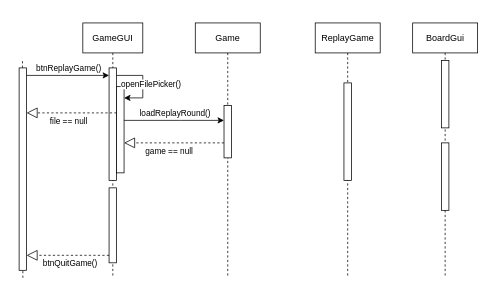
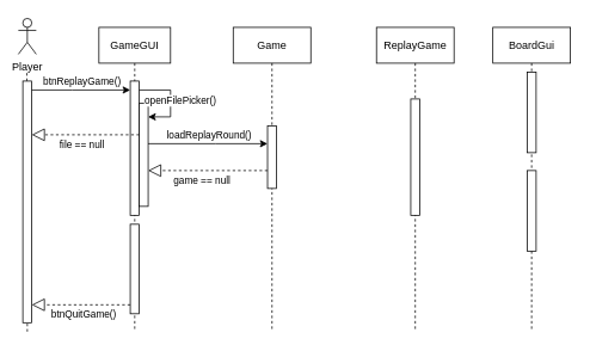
  <mxCell id="0" />
  <mxCell id="1" parent="0" />
+ <mxCell id="2" value="Player" style="shape=umlActor;verticalLabelPosition=bottom;verticalAlign=top;html=1;" vertex="1" parent="1"><mxGeometry x="20" y="20" width="20" height="40" as="geometry" /></mxCell>
  <mxCell id="3" value="" style="endArrow=none;dashed=1;html=1;rounded=0;startArrow=none;" edge="1" parent="1" source="5"><mxGeometry width="50" height="50" relative="1" as="geometry"><mxPoint x="29.5" y="330" as="sourcePoint" /><mxPoint x="29.5" y="80" as="targetPoint" /></mxGeometry></mxCell>
  <mxCell id="4" value="" style="endArrow=none;dashed=1;html=1;rounded=0;" edge="1" parent="1" target="5"><mxGeometry width="50" height="50" relative="1" as="geometry"><mxPoint x="30" y="370" as="sourcePoint" /><mxPoint x="29.5" y="80" as="targetPoint" /></mxGeometry></mxCell>
  <mxCell id="5" value="" style="html=1;points=[];perimeter=orthogonalPerimeter;outlineConnect=0;targetShapes=umlLifeline;portConstraint=eastwest;newEdgeStyle={&quot;edgeStyle&quot;:&quot;elbowEdgeStyle&quot;,&quot;elbow&quot;:&quot;vertical&quot;,&quot;curved&quot;:0,&quot;rounded&quot;:0};" vertex="1" parent="1"><mxGeometry x="25" y="90" width="10" height="270" as="geometry" /></mxCell>
  <mxCell id="6" value="ReplayGame" style="shape=umlLifeline;perimeter=lifelinePerimeter;whiteSpace=wrap;html=1;container=0;dropTarget=0;collapsible=0;recursiveResize=0;outlineConnect=0;portConstraint=eastwest;newEdgeStyle={&quot;edgeStyle&quot;:&quot;elbowEdgeStyle&quot;,&quot;elbow&quot;:&quot;vertical&quot;,&quot;curved&quot;:0,&quot;rounded&quot;:0};" vertex="1" parent="1"><mxGeometry x="420" y="30" width="86.67" height="340" as="geometry" /></mxCell>
  <mxCell id="7" value="" style="html=1;points=[];perimeter=orthogonalPerimeter;outlineConnect=0;targetShapes=umlLifeline;portConstraint=eastwest;newEdgeStyle={&quot;edgeStyle&quot;:&quot;elbowEdgeStyle&quot;,&quot;elbow&quot;:&quot;vertical&quot;,&quot;curved&quot;:0,&quot;rounded&quot;:0};" vertex="1" parent="6"><mxGeometry x="38.33" y="80" width="10" height="130" as="geometry" /></mxCell>
  <mxCell id="8" value="GameGUI" style="shape=umlLifeline;perimeter=lifelinePerimeter;whiteSpace=wrap;html=1;container=0;dropTarget=0;collapsible=0;recursiveResize=0;outlineConnect=0;portConstraint=eastwest;newEdgeStyle={&quot;edgeStyle&quot;:&quot;elbowEdgeStyle&quot;,&quot;elbow&quot;:&quot;vertical&quot;,&quot;curved&quot;:0,&quot;rounded&quot;:0};" vertex="1" parent="1"><mxGeometry x="110" y="30" width="80" height="340" as="geometry" /></mxCell>
  <mxCell id="9" value="" style="html=1;points=[];perimeter=orthogonalPerimeter;outlineConnect=0;targetShapes=umlLifeline;portConstraint=eastwest;newEdgeStyle={&quot;edgeStyle&quot;:&quot;elbowEdgeStyle&quot;,&quot;elbow&quot;:&quot;vertical&quot;,&quot;curved&quot;:0,&quot;rounded&quot;:0};" vertex="1" parent="8"><mxGeometry x="35" y="60" width="10" height="150" as="geometry" /></mxCell>
  <mxCell id="10" value="" style="html=1;points=[];perimeter=orthogonalPerimeter;outlineConnect=0;targetShapes=umlLifeline;portConstraint=eastwest;newEdgeStyle={&quot;edgeStyle&quot;:&quot;elbowEdgeStyle&quot;,&quot;elbow&quot;:&quot;vertical&quot;,&quot;curved&quot;:0,&quot;rounded&quot;:0};movable=1;resizable=1;rotatable=1;deletable=1;editable=1;locked=0;connectable=1;" vertex="1" parent="8"><mxGeometry x="45" y="85" width="10" height="115" as="geometry" /></mxCell>
  <mxCell id="11" value="" style="html=1;points=[];perimeter=orthogonalPerimeter;outlineConnect=0;targetShapes=umlLifeline;portConstraint=eastwest;newEdgeStyle={&quot;edgeStyle&quot;:&quot;elbowEdgeStyle&quot;,&quot;elbow&quot;:&quot;vertical&quot;,&quot;curved&quot;:0,&quot;rounded&quot;:0};" vertex="1" parent="8"><mxGeometry x="35" y="220" width="10" height="100" as="geometry" /></mxCell>
  <mxCell id="12" value="" style="endArrow=classic;html=1;rounded=0;" edge="1" parent="8" source="9" target="10"><mxGeometry width="50" height="50" relative="1" as="geometry"><mxPoint x="80" y="270" as="sourcePoint" /><mxPoint x="120" y="80" as="targetPoint" /><Array as="points"><mxPoint x="80" y="70" /><mxPoint x="80" y="100" /></Array></mxGeometry></mxCell>
  <mxCell id="13" value="openFilePicker()" style="edgeLabel;html=1;align=center;verticalAlign=middle;resizable=0;points=[];" vertex="1" connectable="0" parent="12"><mxGeometry x="-0.143" relative="1" as="geometry"><mxPoint x="10" y="7" as="offset" /></mxGeometry></mxCell>
  <mxCell id="14" value="BoardGui" style="shape=umlLifeline;perimeter=lifelinePerimeter;whiteSpace=wrap;html=1;container=0;dropTarget=0;collapsible=0;recursiveResize=0;outlineConnect=0;portConstraint=eastwest;newEdgeStyle={&quot;edgeStyle&quot;:&quot;elbowEdgeStyle&quot;,&quot;elbow&quot;:&quot;vertical&quot;,&quot;curved&quot;:0,&quot;rounded&quot;:0};" vertex="1" parent="1"><mxGeometry x="550" y="30" width="86.67" height="340" as="geometry" /></mxCell>
  <mxCell id="15" value="" style="html=1;points=[];perimeter=orthogonalPerimeter;outlineConnect=0;targetShapes=umlLifeline;portConstraint=eastwest;newEdgeStyle={&quot;edgeStyle&quot;:&quot;elbowEdgeStyle&quot;,&quot;elbow&quot;:&quot;vertical&quot;,&quot;curved&quot;:0,&quot;rounded&quot;:0};" vertex="1" parent="14"><mxGeometry x="38.33" y="50" width="10" height="90" as="geometry" /></mxCell>
  <mxCell id="16" value="" style="html=1;points=[];perimeter=orthogonalPerimeter;outlineConnect=0;targetShapes=umlLifeline;portConstraint=eastwest;newEdgeStyle={&quot;edgeStyle&quot;:&quot;elbowEdgeStyle&quot;,&quot;elbow&quot;:&quot;vertical&quot;,&quot;curved&quot;:0,&quot;rounded&quot;:0};" vertex="1" parent="14"><mxGeometry x="38.34" y="160" width="10" height="90" as="geometry" /></mxCell>
  <mxCell id="17" value="Game" style="shape=umlLifeline;perimeter=lifelinePerimeter;whiteSpace=wrap;html=1;container=0;dropTarget=0;collapsible=0;recursiveResize=0;outlineConnect=0;portConstraint=eastwest;newEdgeStyle={&quot;edgeStyle&quot;:&quot;elbowEdgeStyle&quot;,&quot;elbow&quot;:&quot;vertical&quot;,&quot;curved&quot;:0,&quot;rounded&quot;:0};" vertex="1" parent="1"><mxGeometry x="260" y="30" width="86.67" height="340" as="geometry" /></mxCell>
  <mxCell id="18" value="" style="html=1;points=[];perimeter=orthogonalPerimeter;outlineConnect=0;targetShapes=umlLifeline;portConstraint=eastwest;newEdgeStyle={&quot;edgeStyle&quot;:&quot;elbowEdgeStyle&quot;,&quot;elbow&quot;:&quot;vertical&quot;,&quot;curved&quot;:0,&quot;rounded&quot;:0};" vertex="1" parent="17"><mxGeometry x="38.34" y="110" width="10" height="70" as="geometry" /></mxCell>
  <mxCell id="19" value="" style="endArrow=block;dashed=1;endFill=0;endSize=12;html=1;rounded=0;" edge="1" parent="1" source="11" target="5"><mxGeometry width="160" relative="1" as="geometry"><mxPoint x="155" y="340" as="sourcePoint" /><mxPoint x="155" y="120" as="targetPoint" /><Array as="points"><mxPoint x="120" y="340" /></Array></mxGeometry></mxCell>
  <mxCell id="20" value="btnQuitGame()" style="edgeLabel;html=1;align=center;verticalAlign=middle;resizable=0;points=[];" vertex="1" connectable="0" parent="19"><mxGeometry x="-0.041" relative="1" as="geometry"><mxPoint y="10" as="offset" /></mxGeometry></mxCell>
  <mxCell id="21" value="" style="endArrow=classic;html=1;rounded=0;" edge="1" parent="1" source="5" target="9"><mxGeometry width="50" height="50" relative="1" as="geometry"><mxPoint x="190" y="300" as="sourcePoint" /><mxPoint x="240" y="250" as="targetPoint" /><Array as="points"><mxPoint x="80" y="100" /></Array></mxGeometry></mxCell>
  <mxCell id="22" value="btnReplayGame()" style="edgeLabel;html=1;align=center;verticalAlign=middle;resizable=0;points=[];" vertex="1" connectable="0" parent="21"><mxGeometry x="-0.329" relative="1" as="geometry"><mxPoint x="18" y="-10" as="offset" /></mxGeometry></mxCell>
  <mxCell id="23" value="" style="endArrow=block;dashed=1;endFill=0;endSize=12;html=1;rounded=0;" edge="1" parent="1" source="10" target="5"><mxGeometry width="160" relative="1" as="geometry"><mxPoint x="155" y="350" as="sourcePoint" /><mxPoint x="45" y="350" as="targetPoint" /><Array as="points"><mxPoint x="90" y="150" /></Array></mxGeometry></mxCell>
  <mxCell id="24" value="file == null" style="edgeLabel;html=1;align=center;verticalAlign=middle;resizable=0;points=[];" vertex="1" connectable="0" parent="23"><mxGeometry x="0.224" y="-1" relative="1" as="geometry"><mxPoint x="8" y="11" as="offset" /></mxGeometry></mxCell>
  <mxCell id="25" value="" style="endArrow=classic;html=1;rounded=0;" edge="1" parent="1" source="10" target="18"><mxGeometry width="50" height="50" relative="1" as="geometry"><mxPoint x="170" y="150" as="sourcePoint" /><mxPoint x="280" y="150" as="targetPoint" /><Array as="points"><mxPoint x="240" y="160" /></Array></mxGeometry></mxCell>
  <mxCell id="26" value="loadReplayRound()" style="edgeLabel;html=1;align=center;verticalAlign=middle;resizable=0;points=[];" vertex="1" connectable="0" parent="25"><mxGeometry x="0.006" y="1" relative="1" as="geometry"><mxPoint y="-9" as="offset" /></mxGeometry></mxCell>
  <mxCell id="27" value="" style="endArrow=block;dashed=1;endFill=0;endSize=12;html=1;rounded=0;" edge="1" parent="1" source="18" target="10"><mxGeometry width="160" relative="1" as="geometry"><mxPoint x="165" y="160" as="sourcePoint" /><mxPoint x="160" y="200" as="targetPoint" /><Array as="points"><mxPoint x="250" y="190" /></Array></mxGeometry></mxCell>
  <mxCell id="28" value="game == null" style="edgeLabel;html=1;align=center;verticalAlign=middle;resizable=0;points=[];" vertex="1" connectable="0" parent="27"><mxGeometry x="0.224" y="-1" relative="1" as="geometry"><mxPoint x="8" y="11" as="offset" /></mxGeometry></mxCell>
